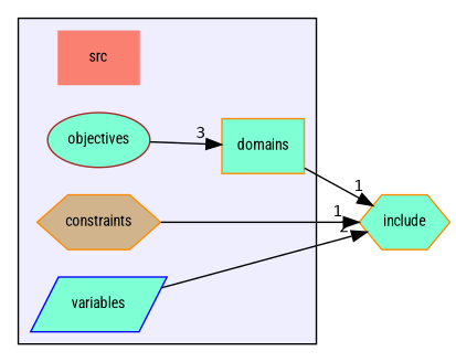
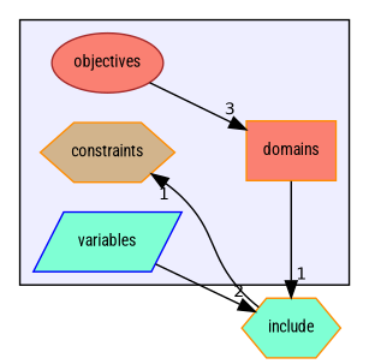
  digraph {
    compound=true
    fontname="Roboto Condensed"
    rankdir=LR
    node [color=darkorange fillcolor=aquamarine fontname="Roboto Condensed" fontsize=10 shape=hexagon style=filled]
    edge [fontname="Roboto Condensed" headlabel=1 labeldistance=1.5 labelfontname=Helvetica labelfontsize=10]
-   n1 [color=gray40 fillcolor=salmon label=src shape=plaintext]
    n2 [fillcolor=tan label=constraints]
-   n3 [label=domains shape=box]
-   n4 [color=brown label=objectives shape=ellipse]
+   n3 [fillcolor=salmon label=domains shape=box]
+   n4 [color=brown fillcolor=salmon label=objectives shape=ellipse]
    n5 [color=blue label=variables shape=parallelogram]
    n6 [label=include]
    subgraph cluster_1 {
      bgcolor="#eeeeff"
      pencolor=black
-     n1
      n2
      n3
      n4
      n5
    }
-   n2 -> n6
+   n6 -> n2
    n3 -> n6
    n4 -> n3 [headlabel=3]
    n5 -> n6 [headlabel=2]
  }
